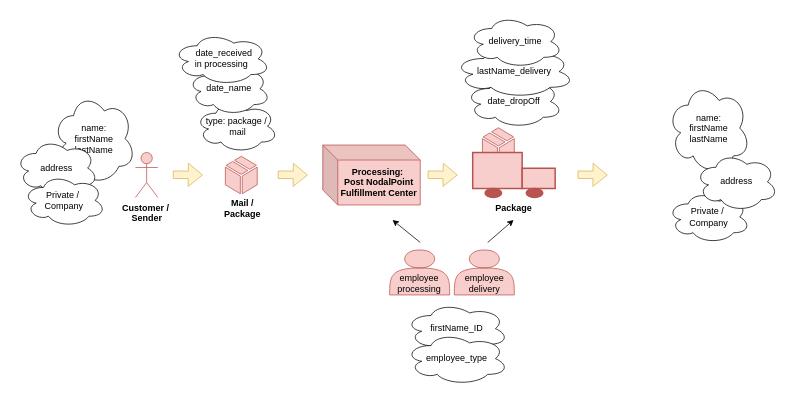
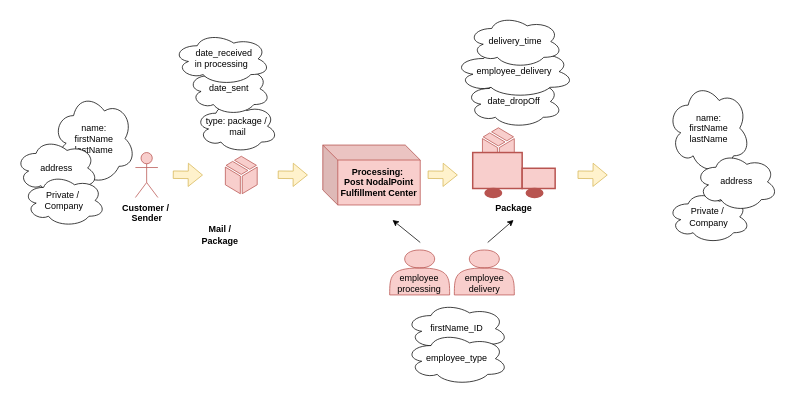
  <mxCell id="0" />
  <mxCell id="1" parent="0" />
  <mxCell id="2" value="" style="verticalLabelPosition=bottom;html=1;verticalAlign=top;align=center;strokeColor=#b85450;fillColor=#f8cecc;shape=mxgraph.azure.cloud_service_package_file;" parent="1" vertex="1"><mxGeometry x="643" y="170" width="42.5" height="50" as="geometry" /></mxCell>
  <mxCell id="3" value="&lt;b&gt;Customer /&amp;nbsp;&lt;br&gt;Sender&lt;/b&gt;" style="shape=umlActor;verticalLabelPosition=bottom;verticalAlign=top;html=1;outlineConnect=0;fillColor=#f8cecc;strokeColor=#b85450;" parent="1" vertex="1"><mxGeometry x="180" y="203" width="30" height="60" as="geometry" /></mxCell>
  <mxCell id="4" value="" style="verticalLabelPosition=bottom;html=1;verticalAlign=top;align=center;strokeColor=#b85450;fillColor=#f8cecc;shape=mxgraph.azure.cloud_service_package_file;" parent="1" vertex="1"><mxGeometry x="300" y="208" width="42.5" height="50" as="geometry" /></mxCell>
  <mxCell id="5" value="" style="shape=flexArrow;endArrow=classic;html=1;fillColor=#fff2cc;strokeColor=#d6b656;" parent="1" edge="1"><mxGeometry width="50" height="50" relative="1" as="geometry"><mxPoint x="230" y="232.58" as="sourcePoint" /><mxPoint x="270" y="233" as="targetPoint" /><Array as="points" /></mxGeometry></mxCell>
  <mxCell id="6" value="&lt;b&gt;Processing:&amp;nbsp;&lt;br&gt;Post NodalPoint&lt;br&gt;Fulfillment Center&lt;/b&gt;" style="shape=cube;whiteSpace=wrap;html=1;boundedLbl=1;backgroundOutline=1;darkOpacity=0.05;darkOpacity2=0.1;fillColor=#f8cecc;strokeColor=#b85450;" parent="1" vertex="1"><mxGeometry x="430" y="193" width="130" height="80" as="geometry" /></mxCell>
  <mxCell id="7" value="" style="shape=flexArrow;endArrow=classic;html=1;fillColor=#fff2cc;strokeColor=#d6b656;" parent="1" edge="1"><mxGeometry width="50" height="50" relative="1" as="geometry"><mxPoint x="370" y="232.58" as="sourcePoint" /><mxPoint x="410" y="233" as="targetPoint" /><Array as="points" /></mxGeometry></mxCell>
  <mxCell id="8" value="" style="shape=flexArrow;endArrow=classic;html=1;fillColor=#fff2cc;strokeColor=#d6b656;" parent="1" edge="1"><mxGeometry width="50" height="50" relative="1" as="geometry"><mxPoint x="570" y="232.58" as="sourcePoint" /><mxPoint x="610" y="233" as="targetPoint" /><Array as="points" /></mxGeometry></mxCell>
- <mxCell id="9" value="&lt;b&gt;Mail / Package&lt;/b&gt;" style="text;html=1;strokeColor=none;fillColor=none;align=center;verticalAlign=middle;whiteSpace=wrap;rounded=0;" parent="1" vertex="1"><mxGeometry x="302.5" y="263" width="40" height="30" as="geometry" /></mxCell>
+ <mxCell id="9" value="&lt;b&gt;Mail / Package&lt;/b&gt;" style="text;html=1;strokeColor=none;fillColor=none;align=center;verticalAlign=middle;whiteSpace=wrap;rounded=0;" parent="1" vertex="1"><mxGeometry x="272.5" y="298" width="40" height="30" as="geometry" /></mxCell>
  <mxCell id="10" value="" style="strokeWidth=2;html=1;shape=mxgraph.lean_mapping.truck_shipment;fillColor=#f8cecc;strokeColor=#b85450;" parent="1" vertex="1"><mxGeometry x="630" y="203" width="110" height="60" as="geometry" /></mxCell>
  <mxCell id="11" value="" style="shape=flexArrow;endArrow=classic;html=1;fillColor=#fff2cc;strokeColor=#d6b656;" parent="1" edge="1"><mxGeometry width="50" height="50" relative="1" as="geometry"><mxPoint x="770" y="232.58" as="sourcePoint" /><mxPoint x="810" y="233" as="targetPoint" /><Array as="points" /></mxGeometry></mxCell>
  <mxCell id="12" value="&lt;br&gt;&lt;br&gt;employee&lt;br&gt;processing" style="shape=actor;whiteSpace=wrap;html=1;fillColor=#f8cecc;strokeColor=#b85450;" parent="1" vertex="1"><mxGeometry x="519.24" y="333" width="80" height="60" as="geometry" /></mxCell>
  <mxCell id="13" value="&lt;br&gt;&lt;br&gt;employee&lt;br&gt;delivery" style="shape=actor;whiteSpace=wrap;html=1;fillColor=#f8cecc;strokeColor=#b85450;" parent="1" vertex="1"><mxGeometry x="605.5" y="333" width="80" height="60" as="geometry" /></mxCell>
  <mxCell id="14" value="" style="endArrow=classic;html=1;" parent="1" edge="1"><mxGeometry width="50" height="50" relative="1" as="geometry"><mxPoint x="560" y="323" as="sourcePoint" /><mxPoint x="523" y="293" as="targetPoint" /></mxGeometry></mxCell>
  <mxCell id="15" value="" style="endArrow=classic;html=1;" parent="1" edge="1"><mxGeometry width="50" height="50" relative="1" as="geometry"><mxPoint x="650" y="323" as="sourcePoint" /><mxPoint x="684.58" y="293" as="targetPoint" /></mxGeometry></mxCell>
  <mxCell id="16" value="type: package /&lt;br&gt;&amp;nbsp;mail" style="ellipse;shape=cloud;whiteSpace=wrap;html=1;" parent="1" vertex="1"><mxGeometry x="260" y="133" width="110" height="70" as="geometry" /></mxCell>
- <mxCell id="17" value="date_name" style="ellipse;shape=cloud;whiteSpace=wrap;html=1;" parent="1" vertex="1"><mxGeometry x="250" width="110" height="70" as="geometry" y="83" /></mxCell>
+ <mxCell id="17" value="date_sent" style="ellipse;shape=cloud;whiteSpace=wrap;html=1;" parent="1" vertex="1"><mxGeometry x="250" width="110" height="70" as="geometry" y="83" /></mxCell>
  <mxCell id="18" value="&amp;nbsp; date_received&lt;br&gt;in processing" style="ellipse;shape=cloud;whiteSpace=wrap;html=1;" parent="1" vertex="1"><mxGeometry x="230" y="43" width="130" height="70" as="geometry" /></mxCell>
  <mxCell id="19" value="date_dropOff" style="ellipse;shape=cloud;whiteSpace=wrap;html=1;" parent="1" vertex="1"><mxGeometry x="620" y="100" width="130" height="70" as="geometry" /></mxCell>
  <mxCell id="20" value="&lt;b&gt;Package&lt;/b&gt;" style="text;fontSize=12;verticalAlign=middle;html=1;align=center;whiteSpace=wrap;" parent="1" vertex="1"><mxGeometry x="652" y="254" width="66" height="48" as="geometry" /></mxCell>
- <mxCell id="21" value="lastName_delivery" style="ellipse;shape=cloud;whiteSpace=wrap;html=1;" parent="1" vertex="1"><mxGeometry x="604.63" y="60" width="160.75" height="70" as="geometry" /></mxCell>
+ <mxCell id="21" value="employee_delivery" style="ellipse;shape=cloud;whiteSpace=wrap;html=1;" parent="1" vertex="1"><mxGeometry x="604.63" y="60" width="160.75" height="70" as="geometry" /></mxCell>
  <mxCell id="22" value="delivery_time" style="ellipse;shape=cloud;whiteSpace=wrap;html=1;" parent="1" vertex="1"><mxGeometry x="623.88" y="20" width="126.12" height="70" as="geometry" /></mxCell>
  <mxCell id="23" value="name:&lt;br&gt;firstName&lt;br&gt;lastName" style="ellipse;shape=cloud;whiteSpace=wrap;html=1;" parent="1" vertex="1"><mxGeometry x="890" y="109" width="110" height="123" as="geometry" /></mxCell>
  <mxCell id="24" value="name:&lt;br&gt;firstName&lt;br&gt;lastName" style="ellipse;shape=cloud;whiteSpace=wrap;html=1;" parent="1" vertex="1"><mxGeometry x="70" y="123" width="110" height="123" as="geometry" /></mxCell>
  <mxCell id="25" value="Private /&amp;nbsp;&lt;br&gt;Company" style="ellipse;shape=cloud;whiteSpace=wrap;html=1;" parent="1" vertex="1"><mxGeometry x="890" y="254" width="110" height="70" as="geometry" /></mxCell>
  <mxCell id="26" value="address" style="ellipse;shape=cloud;whiteSpace=wrap;html=1;" parent="1" vertex="1"><mxGeometry x="20" y="184.5" width="110" height="78.5" as="geometry" /></mxCell>
  <mxCell id="27" value="Private /&amp;nbsp;&lt;br&gt;Company" style="ellipse;shape=cloud;whiteSpace=wrap;html=1;" parent="1" vertex="1"><mxGeometry x="30" y="232" width="110" height="70" as="geometry" /></mxCell>
  <mxCell id="28" value="firstName_ID" style="ellipse;shape=cloud;whiteSpace=wrap;html=1;" parent="1" vertex="1"><mxGeometry x="540" y="403" width="137.5" height="70" as="geometry" /></mxCell>
  <mxCell id="29" value="employee_type" style="ellipse;shape=cloud;whiteSpace=wrap;html=1;" parent="1" vertex="1"><mxGeometry x="540" y="443" width="137.5" height="70" as="geometry" /></mxCell>
  <mxCell id="30" value="address" style="ellipse;shape=cloud;whiteSpace=wrap;html=1;" parent="1" vertex="1"><mxGeometry x="927" y="203" width="110" height="78.5" as="geometry" /></mxCell>
